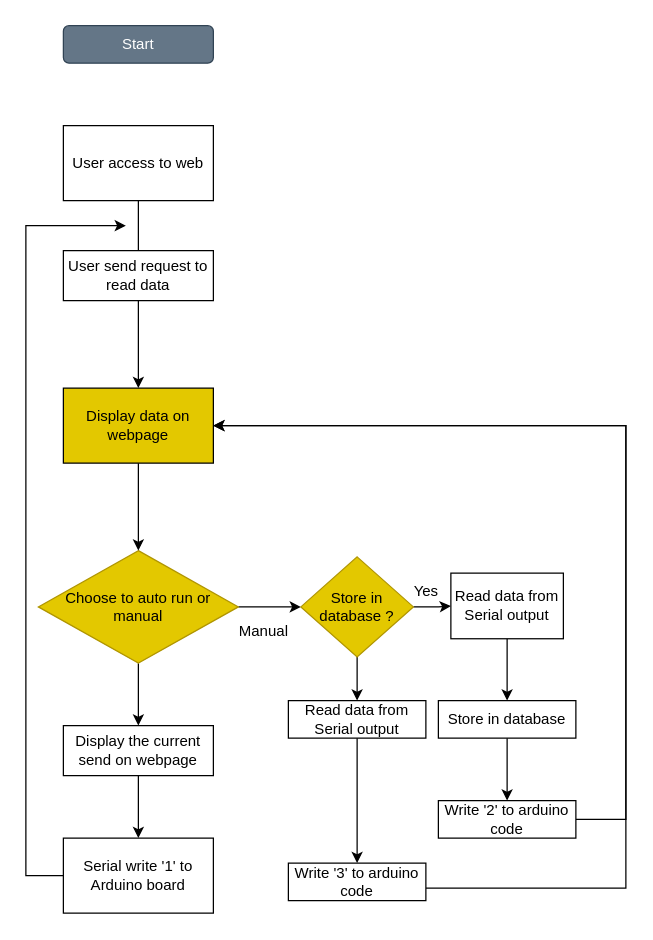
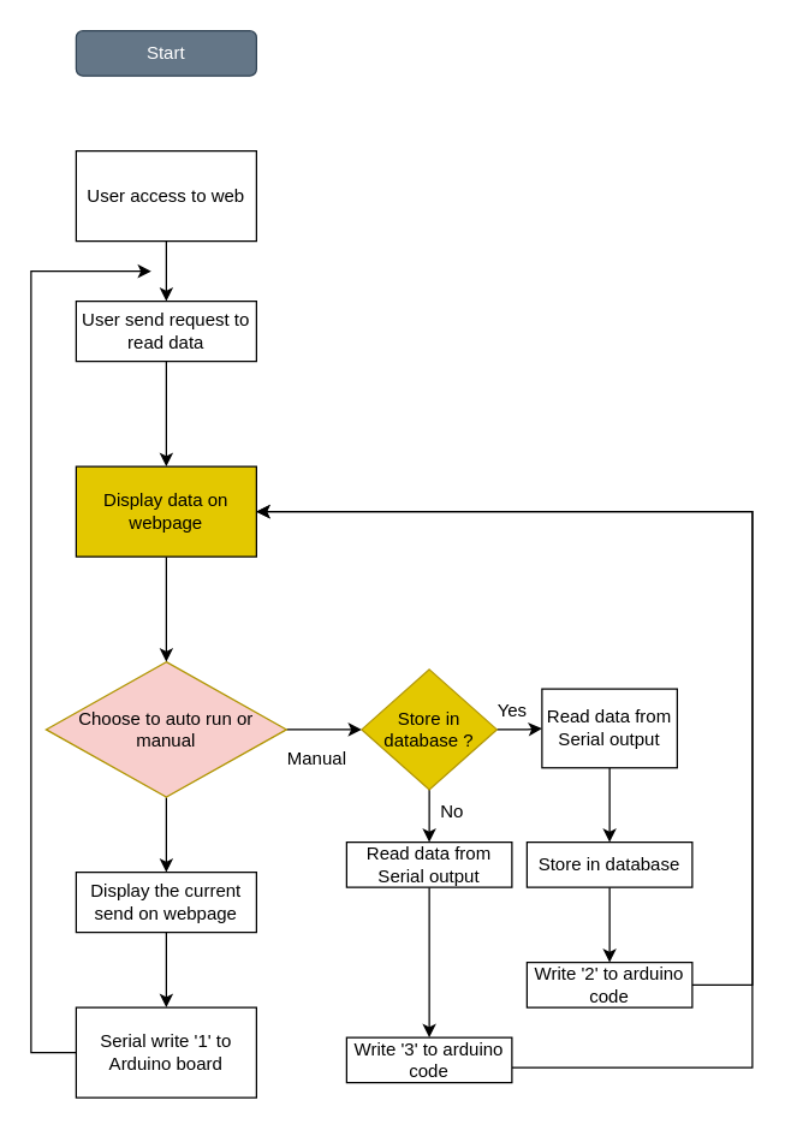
  <mxCell id="0" />
  <mxCell id="1" parent="0" />
  <mxCell id="2" value="Start" style="rounded=1;whiteSpace=wrap;html=1;fillColor=#647687;fontColor=#ffffff;strokeColor=#314354;" vertex="1" parent="1"><mxGeometry x="50" y="20" width="120" height="30" as="geometry" /></mxCell>
- <mxCell id="3" value="" style="edgeStyle=orthogonalEdgeStyle;rounded=0;orthogonalLoop=1;jettySize=auto;html=1;endArrow=none;" edge="1" parent="1" source="4" target="6"><mxGeometry relative="1" as="geometry" /></mxCell>
+ <mxCell id="3" value="" style="edgeStyle=orthogonalEdgeStyle;rounded=0;orthogonalLoop=1;jettySize=auto;html=1;" edge="1" parent="1" source="4" target="6"><mxGeometry relative="1" as="geometry" /></mxCell>
  <mxCell id="4" value="User access to web" style="rounded=0;whiteSpace=wrap;html=1;" vertex="1" parent="1"><mxGeometry x="50" y="100" width="120" height="60" as="geometry" /></mxCell>
  <mxCell id="5" value="" style="edgeStyle=orthogonalEdgeStyle;rounded=0;orthogonalLoop=1;jettySize=auto;html=1;" edge="1" parent="1" source="6" target="31"><mxGeometry relative="1" as="geometry" /></mxCell>
  <mxCell id="6" value="User send request to read data" style="rounded=0;whiteSpace=wrap;html=1;" vertex="1" parent="1"><mxGeometry x="50" y="200" width="120" height="40" as="geometry" /></mxCell>
  <mxCell id="7" value="" style="edgeStyle=orthogonalEdgeStyle;rounded=0;orthogonalLoop=1;jettySize=auto;html=1;" edge="1" parent="1" source="9" target="11"><mxGeometry relative="1" as="geometry" /></mxCell>
  <mxCell id="8" value="" style="edgeStyle=orthogonalEdgeStyle;rounded=0;orthogonalLoop=1;jettySize=auto;html=1;" edge="1" parent="1" source="9" target="17"><mxGeometry relative="1" as="geometry" /></mxCell>
- <mxCell id="9" value="Choose to auto run or manual" style="rhombus;whiteSpace=wrap;html=1;rounded=0;fillColor=#e3c800;fontColor=#000000;strokeColor=#B09500;" vertex="1" parent="1"><mxGeometry x="30" y="440" width="160" height="90" as="geometry" /></mxCell>
+ <mxCell id="9" value="Choose to auto run or manual" style="rhombus;whiteSpace=wrap;html=1;rounded=0;fillColor=#f8cecc;fontColor=#000000;strokeColor=#B09500;" vertex="1" parent="1"><mxGeometry x="30" y="440" width="160" height="90" as="geometry" /></mxCell>
  <mxCell id="10" value="" style="edgeStyle=orthogonalEdgeStyle;rounded=0;orthogonalLoop=1;jettySize=auto;html=1;" edge="1" parent="1" source="11" target="13"><mxGeometry relative="1" as="geometry" /></mxCell>
  <mxCell id="11" value="Display the current send on webpage" style="whiteSpace=wrap;html=1;rounded=0;" vertex="1" parent="1"><mxGeometry x="50" y="580" width="120" height="40" as="geometry" /></mxCell>
  <mxCell id="12" style="edgeStyle=orthogonalEdgeStyle;rounded=0;orthogonalLoop=1;jettySize=auto;html=1;" edge="1" parent="1" source="13"><mxGeometry relative="1" as="geometry"><mxPoint x="100" y="180" as="targetPoint" /><Array as="points"><mxPoint x="20" y="700" /><mxPoint x="20" y="180" /></Array></mxGeometry></mxCell>
  <mxCell id="13" value="Serial write '1' to Arduino board" style="whiteSpace=wrap;html=1;rounded=0;" vertex="1" parent="1"><mxGeometry x="50" y="670" width="120" height="60" as="geometry" /></mxCell>
  <mxCell id="14" value="Manual" style="text;html=1;align=center;verticalAlign=middle;resizable=0;points=[];autosize=1;strokeColor=none;fillColor=none;" vertex="1" parent="1"><mxGeometry x="180" y="490" width="60" height="30" as="geometry" /></mxCell>
  <mxCell id="15" value="" style="edgeStyle=orthogonalEdgeStyle;rounded=0;orthogonalLoop=1;jettySize=auto;html=1;" edge="1" parent="1" source="17" target="19"><mxGeometry relative="1" as="geometry" /></mxCell>
  <mxCell id="16" value="" style="edgeStyle=orthogonalEdgeStyle;rounded=0;orthogonalLoop=1;jettySize=auto;html=1;" edge="1" parent="1" source="17" target="21"><mxGeometry relative="1" as="geometry" /></mxCell>
  <mxCell id="17" value="Store in database ?" style="rhombus;whiteSpace=wrap;html=1;fillColor=#e3c800;fontColor=#000000;strokeColor=#B09500;" vertex="1" parent="1"><mxGeometry x="240" y="445" width="90" height="80" as="geometry" /></mxCell>
  <mxCell id="18" value="" style="edgeStyle=orthogonalEdgeStyle;rounded=0;orthogonalLoop=1;jettySize=auto;html=1;" edge="1" parent="1" source="19" target="29"><mxGeometry relative="1" as="geometry" /></mxCell>
  <mxCell id="19" value="Read data from Serial output" style="whiteSpace=wrap;html=1;" vertex="1" parent="1"><mxGeometry x="230" y="560" width="110" height="30" as="geometry" /></mxCell>
  <mxCell id="20" value="" style="edgeStyle=orthogonalEdgeStyle;rounded=0;orthogonalLoop=1;jettySize=auto;html=1;" edge="1" parent="1" source="21" target="25"><mxGeometry relative="1" as="geometry" /></mxCell>
  <mxCell id="21" value="Read data from Serial output" style="whiteSpace=wrap;html=1;" vertex="1" parent="1"><mxGeometry x="360" y="458" width="90" height="52.5" as="geometry" /></mxCell>
+ <mxCell id="22" value="No" style="text;html=1;align=center;verticalAlign=middle;resizable=0;points=[];autosize=1;strokeColor=none;fillColor=none;" vertex="1" parent="1"><mxGeometry x="280" y="525" width="40" height="30" as="geometry" /></mxCell>
  <mxCell id="23" value="Yes" style="text;html=1;align=center;verticalAlign=middle;resizable=0;points=[];autosize=1;strokeColor=none;fillColor=none;" vertex="1" parent="1"><mxGeometry x="320" y="458" width="40" height="30" as="geometry" /></mxCell>
  <mxCell id="24" value="" style="edgeStyle=orthogonalEdgeStyle;rounded=0;orthogonalLoop=1;jettySize=auto;html=1;" edge="1" parent="1" source="25" target="27"><mxGeometry relative="1" as="geometry" /></mxCell>
  <mxCell id="25" value="Store in database" style="whiteSpace=wrap;html=1;" vertex="1" parent="1"><mxGeometry x="350" y="560" width="110" height="30" as="geometry" /></mxCell>
  <mxCell id="26" style="edgeStyle=orthogonalEdgeStyle;rounded=0;orthogonalLoop=1;jettySize=auto;html=1;entryX=1;entryY=0.5;entryDx=0;entryDy=0;" edge="1" parent="1" source="27" target="31"><mxGeometry relative="1" as="geometry"><Array as="points"><mxPoint x="500" y="655" /><mxPoint x="500" y="340" /></Array></mxGeometry></mxCell>
  <mxCell id="27" value="Write '2' to arduino code" style="whiteSpace=wrap;html=1;" vertex="1" parent="1"><mxGeometry x="350" y="640" width="110" height="30" as="geometry" /></mxCell>
  <mxCell id="28" style="edgeStyle=orthogonalEdgeStyle;rounded=0;orthogonalLoop=1;jettySize=auto;html=1;entryX=1;entryY=0.5;entryDx=0;entryDy=0;" edge="1" parent="1" source="29" target="31"><mxGeometry relative="1" as="geometry"><Array as="points"><mxPoint x="285" y="710" /><mxPoint x="500" y="710" /><mxPoint x="500" y="340" /></Array></mxGeometry></mxCell>
  <mxCell id="29" value="Write '3' to arduino code" style="whiteSpace=wrap;html=1;" vertex="1" parent="1"><mxGeometry x="230" y="690" width="110" height="30" as="geometry" /></mxCell>
  <mxCell id="30" value="" style="edgeStyle=orthogonalEdgeStyle;rounded=0;orthogonalLoop=1;jettySize=auto;html=1;" edge="1" parent="1" source="31" target="9"><mxGeometry relative="1" as="geometry" /></mxCell>
  <mxCell id="31" value="Display data on webpage" style="rounded=0;whiteSpace=wrap;html=1;fillColor=#e3c800;" vertex="1" parent="1"><mxGeometry x="50" y="310" width="120" height="60" as="geometry" /></mxCell>
